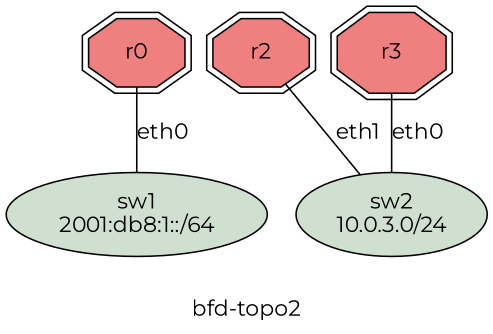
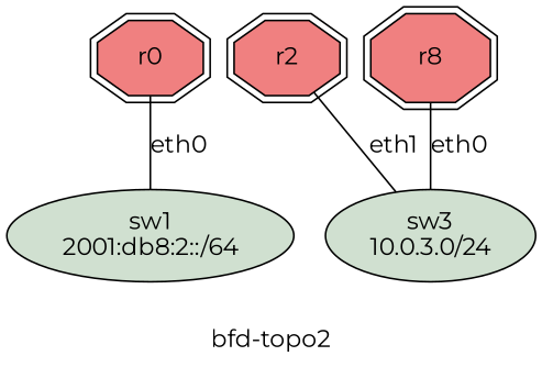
  graph {
    fontname=Montserrat
    label="bfd-topo2"
    node [fillcolor="#f08080" fontname=Montserrat shape=doubleoctagon style=filled]
    edge [fontname=Montserrat]
    n1 [label=r0]
-   n2 [fillcolor="#d0e0d0" label="sw1\n2001:db8:1::/64" shape=oval]
+   n2 [fillcolor="#d0e0d0" label="sw1\n2001:db8:2::/64" shape=oval]
    n3 [label=r2]
-   n4 [fillcolor="#d0e0d0" label="sw2\n10.0.3.0/24" shape=oval]
-   n5 [label=r3]
+   n4 [fillcolor="#d0e0d0" label="sw3\n10.0.3.0/24" shape=oval]
+   n5 [label=r8]
    n1 -- n2 [label=eth0]
    n3 -- n4 [label=eth1]
    n5 -- n4 [label=eth0]
  }
